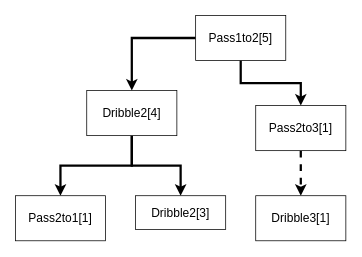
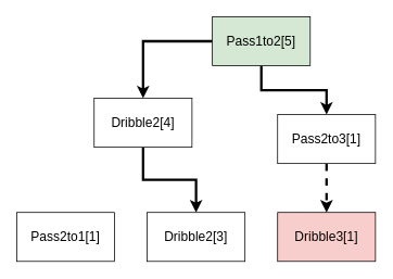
  <mxCell id="0" />
  <mxCell id="1" parent="0" />
  <mxCell id="2" style="edgeStyle=orthogonalEdgeStyle;rounded=0;orthogonalLoop=1;jettySize=auto;html=1;entryX=0.5;entryY=0;entryDx=0;entryDy=0;strokeWidth=3;fontSize=16;" edge="1" parent="1" source="4" target="7"><mxGeometry relative="1" as="geometry" /></mxCell>
  <mxCell id="3" style="edgeStyle=orthogonalEdgeStyle;rounded=0;orthogonalLoop=1;jettySize=auto;html=1;exitX=0.5;exitY=1;exitDx=0;exitDy=0;entryX=0.5;entryY=0;entryDx=0;entryDy=0;strokeWidth=3;fontSize=16;" edge="1" parent="1" source="4" target="9"><mxGeometry relative="1" as="geometry" /></mxCell>
- <mxCell id="4" value="Pass1to2[5]" style="rounded=0;whiteSpace=wrap;html=1;fontSize=16;" vertex="1" parent="1"><mxGeometry x="260" y="20" width="120" height="60" as="geometry" /></mxCell>
+ <mxCell id="4" value="Pass1to2[5]" style="rounded=0;whiteSpace=wrap;html=1;fontSize=16;fillColor=#d5e8d4;" vertex="1" parent="1"><mxGeometry x="260" y="20" width="120" height="60" as="geometry" /></mxCell>
  <mxCell id="5" style="edgeStyle=orthogonalEdgeStyle;rounded=0;orthogonalLoop=1;jettySize=auto;html=1;exitX=0.5;exitY=1;exitDx=0;exitDy=0;entryX=0.5;entryY=0;entryDx=0;entryDy=0;strokeWidth=3;fontSize=16;" edge="1" parent="1" source="7" target="11"><mxGeometry relative="1" as="geometry" /></mxCell>
- <mxCell id="6" style="edgeStyle=orthogonalEdgeStyle;rounded=0;orthogonalLoop=1;jettySize=auto;html=1;exitX=0.5;exitY=1;exitDx=0;exitDy=0;entryX=0.5;entryY=0;entryDx=0;entryDy=0;strokeWidth=3;fontSize=16;" edge="1" parent="1" source="7" target="10"><mxGeometry relative="1" as="geometry" /></mxCell>
  <mxCell id="7" value="Dribble2[4]" style="rounded=0;whiteSpace=wrap;html=1;fontSize=16;" vertex="1" parent="1"><mxGeometry x="115" y="120" width="120" height="60" as="geometry" /></mxCell>
  <mxCell id="8" style="edgeStyle=orthogonalEdgeStyle;rounded=0;orthogonalLoop=1;jettySize=auto;html=1;exitX=0.5;exitY=1;exitDx=0;exitDy=0;entryX=0.5;entryY=0;entryDx=0;entryDy=0;strokeWidth=3;fontSize=16;dashed=1;" edge="1" parent="1" source="9" target="12"><mxGeometry relative="1" as="geometry" /></mxCell>
  <mxCell id="9" value="Pass2to3[1]" style="rounded=0;whiteSpace=wrap;html=1;fontSize=16;" vertex="1" parent="1"><mxGeometry x="340" y="140" width="120" height="60" as="geometry" /></mxCell>
  <mxCell id="10" value="Pass2to1[1]" style="rounded=0;whiteSpace=wrap;html=1;fontSize=16;" vertex="1" parent="1"><mxGeometry x="20" y="260" width="120" height="60" as="geometry" /></mxCell>
- <mxCell id="11" value="Dribble2[3]" style="rounded=0;whiteSpace=wrap;html=1;fontSize=16;" vertex="1" parent="1"><mxGeometry x="180" y="260" width="120" height="45" as="geometry" /></mxCell>
- <mxCell id="12" value="Dribble3[1]" style="rounded=0;whiteSpace=wrap;html=1;fontSize=16;" vertex="1" parent="1"><mxGeometry x="340" y="260" width="120" height="60" as="geometry" /></mxCell>
+ <mxCell id="11" value="Dribble2[3]" style="rounded=0;whiteSpace=wrap;html=1;fontSize=16;" vertex="1" parent="1"><mxGeometry x="180" y="260" width="120" height="60" as="geometry" /></mxCell>
+ <mxCell id="12" value="Dribble3[1]" style="rounded=0;whiteSpace=wrap;html=1;fontSize=16;fillColor=#f8cecc;" vertex="1" parent="1"><mxGeometry x="340" y="260" width="120" height="60" as="geometry" /></mxCell>
